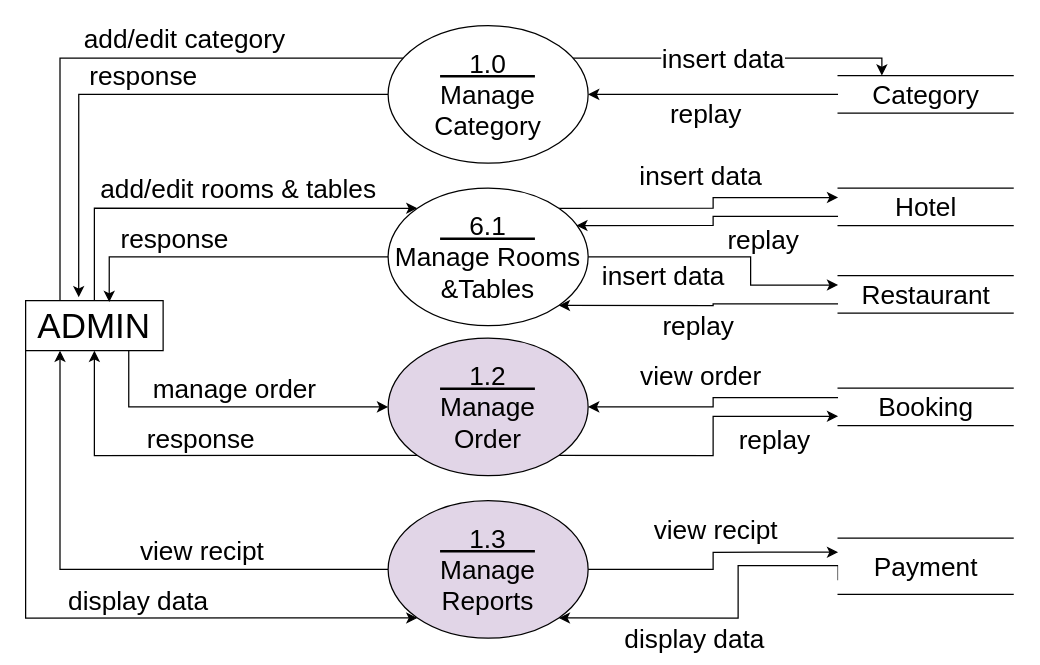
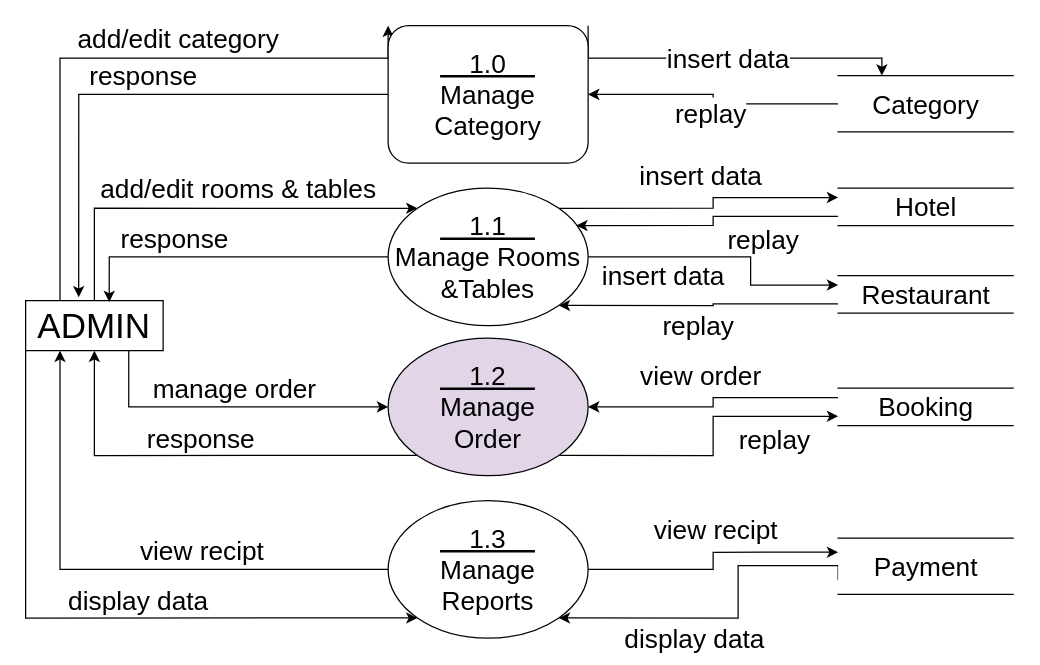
  <mxCell id="0" />
  <mxCell id="1" parent="0" />
  <mxCell id="2" value="add/edit category" style="edgeStyle=orthogonalEdgeStyle;rounded=0;orthogonalLoop=1;jettySize=auto;html=1;exitX=0.25;exitY=0;exitDx=0;exitDy=0;entryX=0;entryY=0;entryDx=0;entryDy=0;fontSize=21;" parent="1" source="5" target="8" edge="1"><mxGeometry x="0.195" y="16" relative="1" as="geometry"><Array as="points"><mxPoint x="47" y="46" /></Array><mxPoint as="offset" /></mxGeometry></mxCell>
  <mxCell id="3" value="add/edit rooms &amp;amp; tables" style="edgeStyle=orthogonalEdgeStyle;rounded=0;orthogonalLoop=1;jettySize=auto;html=1;exitX=0.5;exitY=0;exitDx=0;exitDy=0;entryX=0;entryY=0;entryDx=0;entryDy=0;fontSize=21;" parent="1" source="5" target="12" edge="1"><mxGeometry x="0.138" y="16" relative="1" as="geometry"><mxPoint as="offset" /></mxGeometry></mxCell>
  <mxCell id="4" value="display data" style="edgeStyle=orthogonalEdgeStyle;rounded=0;orthogonalLoop=1;jettySize=auto;html=1;exitX=0;exitY=1;exitDx=0;exitDy=0;entryX=0;entryY=1;entryDx=0;entryDy=0;fontSize=21;" parent="1" source="5" target="19" edge="1"><mxGeometry x="0.153" y="14" relative="1" as="geometry"><Array as="points"><mxPoint x="20" y="494" /></Array><mxPoint as="offset" /></mxGeometry></mxCell>
  <mxCell id="5" value="ADMIN" style="rounded=0;whiteSpace=wrap;html=1;fontSize=28;" parent="1" vertex="1"><mxGeometry x="20" y="240" width="110" height="40" as="geometry" /></mxCell>
  <mxCell id="6" value="response" style="edgeStyle=orthogonalEdgeStyle;rounded=0;orthogonalLoop=1;jettySize=auto;html=1;exitX=0;exitY=0.5;exitDx=0;exitDy=0;entryX=0.386;entryY=-0.068;entryDx=0;entryDy=0;entryPerimeter=0;fontSize=21;" parent="1" source="8" target="5" edge="1"><mxGeometry x="-0.049" y="-15" relative="1" as="geometry"><mxPoint x="-1" as="offset" /></mxGeometry></mxCell>
  <mxCell id="7" value="insert data" style="edgeStyle=orthogonalEdgeStyle;rounded=0;orthogonalLoop=1;jettySize=auto;html=1;exitX=1;exitY=0;exitDx=0;exitDy=0;entryX=0.25;entryY=0;entryDx=0;entryDy=0;fontSize=21;" parent="1" source="8" target="27" edge="1"><mxGeometry relative="1" as="geometry"><Array as="points"><mxPoint x="705" y="46" /></Array></mxGeometry></mxCell>
- <mxCell id="8" value="&lt;span style=&quot;font-size: 21px;&quot;&gt;&lt;u&gt;&amp;nbsp; &amp;nbsp; 1.0&amp;nbsp; &amp;nbsp;&amp;nbsp;&lt;/u&gt;&lt;br style=&quot;font-size: 21px;&quot;&gt;Manage Category&lt;br style=&quot;font-size: 21px;&quot;&gt;&lt;/span&gt;" style="ellipse;whiteSpace=wrap;html=1;fontSize=21;fontStyle=0" parent="1" vertex="1"><mxGeometry x="310" y="20" width="160" height="110" as="geometry" /></mxCell>
+ <mxCell id="8" value="&lt;span style=&quot;font-size: 21px;&quot;&gt;&lt;u&gt;&amp;nbsp; &amp;nbsp; 1.0&amp;nbsp; &amp;nbsp;&amp;nbsp;&lt;/u&gt;&lt;br style=&quot;font-size: 21px;&quot;&gt;Manage Category&lt;br style=&quot;font-size: 21px;&quot;&gt;&lt;/span&gt;" style="whiteSpace=wrap;html=1;fontSize=21;fontStyle=0;rounded=1;" parent="1" vertex="1"><mxGeometry x="310" y="20" width="160" height="110" as="geometry" /></mxCell>
  <mxCell id="9" value="response" style="edgeStyle=orthogonalEdgeStyle;rounded=0;orthogonalLoop=1;jettySize=auto;html=1;exitX=0;exitY=0.5;exitDx=0;exitDy=0;entryX=0.608;entryY=0.026;entryDx=0;entryDy=0;entryPerimeter=0;fontSize=21;" parent="1" source="12" target="5" edge="1"><mxGeometry x="0.312" y="-15" relative="1" as="geometry"><mxPoint x="-1" as="offset" /></mxGeometry></mxCell>
  <mxCell id="10" value="insert data" style="edgeStyle=orthogonalEdgeStyle;rounded=0;orthogonalLoop=1;jettySize=auto;html=1;exitX=1;exitY=0;exitDx=0;exitDy=0;entryX=0;entryY=0.25;entryDx=0;entryDy=0;fontSize=21;" parent="1" source="12" target="23" edge="1"><mxGeometry x="0.138" y="20" relative="1" as="geometry"><mxPoint x="-10" y="2" as="offset" /></mxGeometry></mxCell>
  <mxCell id="11" value="insert data" style="edgeStyle=orthogonalEdgeStyle;rounded=0;orthogonalLoop=1;jettySize=auto;html=1;exitX=1;exitY=0.5;exitDx=0;exitDy=0;entryX=0;entryY=0.25;entryDx=0;entryDy=0;fontSize=21;" parent="1" source="12" target="25" edge="1"><mxGeometry x="-0.461" y="-15" relative="1" as="geometry"><Array as="points"><mxPoint x="600" y="205" /><mxPoint x="600" y="228" /></Array><mxPoint as="offset" /></mxGeometry></mxCell>
- <mxCell id="12" value="&lt;span style=&quot;font-size: 21px;&quot;&gt;&lt;u&gt;&amp;nbsp; &amp;nbsp; 6.1&amp;nbsp; &amp;nbsp;&amp;nbsp;&lt;/u&gt;&lt;br style=&quot;font-size: 21px;&quot;&gt;Manage Rooms &amp;amp;Tables&lt;br style=&quot;font-size: 21px;&quot;&gt;&lt;/span&gt;" style="ellipse;whiteSpace=wrap;html=1;fontSize=21;fontStyle=0" parent="1" vertex="1"><mxGeometry x="310" y="150" width="160" height="110" as="geometry" /></mxCell>
+ <mxCell id="12" value="&lt;span style=&quot;font-size: 21px;&quot;&gt;&lt;u&gt;&amp;nbsp; &amp;nbsp; 1.1&amp;nbsp; &amp;nbsp;&amp;nbsp;&lt;/u&gt;&lt;br style=&quot;font-size: 21px;&quot;&gt;Manage Rooms &amp;amp;Tables&lt;br style=&quot;font-size: 21px;&quot;&gt;&lt;/span&gt;" style="ellipse;whiteSpace=wrap;html=1;fontSize=21;fontStyle=0" parent="1" vertex="1"><mxGeometry x="310" y="150" width="160" height="110" as="geometry" /></mxCell>
  <mxCell id="13" value="manage order" style="edgeStyle=orthogonalEdgeStyle;rounded=0;orthogonalLoop=1;jettySize=auto;html=1;exitX=0.75;exitY=1;exitDx=0;exitDy=0;entryX=0;entryY=0.5;entryDx=0;entryDy=0;fontSize=21;" parent="1" source="5" target="16" edge="1"><mxGeometry x="0.022" y="15" relative="1" as="geometry"><mxPoint as="offset" /></mxGeometry></mxCell>
  <mxCell id="14" value="response" style="edgeStyle=orthogonalEdgeStyle;rounded=0;orthogonalLoop=1;jettySize=auto;html=1;exitX=0;exitY=1;exitDx=0;exitDy=0;entryX=0.5;entryY=1;entryDx=0;entryDy=0;fontSize=21;" parent="1" source="16" target="5" edge="1"><mxGeometry x="0.013" y="-14" relative="1" as="geometry"><mxPoint as="offset" /></mxGeometry></mxCell>
  <mxCell id="15" value="replay" style="edgeStyle=orthogonalEdgeStyle;rounded=0;orthogonalLoop=1;jettySize=auto;html=1;exitX=1;exitY=1;exitDx=0;exitDy=0;entryX=0;entryY=0.75;entryDx=0;entryDy=0;fontSize=21;" parent="1" source="16" target="21" edge="1"><mxGeometry x="0.607" y="-18" relative="1" as="geometry"><mxPoint x="-1" as="offset" /></mxGeometry></mxCell>
  <mxCell id="16" value="&lt;span style=&quot;font-size: 21px;&quot;&gt;&lt;u&gt;&amp;nbsp; &amp;nbsp; 1.2&amp;nbsp; &amp;nbsp;&amp;nbsp;&lt;/u&gt;&lt;br style=&quot;font-size: 21px;&quot;&gt;Manage &lt;br&gt;Order&lt;br style=&quot;font-size: 21px;&quot;&gt;&lt;/span&gt;" style="ellipse;whiteSpace=wrap;html=1;fontSize=21;fontStyle=0;fillColor=#e1d5e7;" parent="1" vertex="1"><mxGeometry x="310" y="270" width="160" height="110" as="geometry" /></mxCell>
  <mxCell id="17" value="view recipt" style="edgeStyle=orthogonalEdgeStyle;rounded=0;orthogonalLoop=1;jettySize=auto;html=1;exitX=0;exitY=0.5;exitDx=0;exitDy=0;entryX=0.25;entryY=1;entryDx=0;entryDy=0;fontSize=21;" parent="1" source="19" target="5" edge="1"><mxGeometry x="-0.314" y="-15" relative="1" as="geometry"><mxPoint x="1" as="offset" /></mxGeometry></mxCell>
  <mxCell id="18" value="view recipt" style="edgeStyle=orthogonalEdgeStyle;rounded=0;orthogonalLoop=1;jettySize=auto;html=1;exitX=1;exitY=0.5;exitDx=0;exitDy=0;entryX=0;entryY=0.25;entryDx=0;entryDy=0;fontSize=21;" parent="1" source="19" target="29" edge="1"><mxGeometry x="0.081" y="18" relative="1" as="geometry"><mxPoint as="offset" /></mxGeometry></mxCell>
- <mxCell id="19" value="&lt;span style=&quot;font-size: 21px;&quot;&gt;&lt;u&gt;&amp;nbsp; &amp;nbsp; 1.3&amp;nbsp; &amp;nbsp;&amp;nbsp;&lt;/u&gt;&lt;br style=&quot;font-size: 21px;&quot;&gt;Manage &lt;br&gt;Reports&lt;br style=&quot;font-size: 21px;&quot;&gt;&lt;/span&gt;" style="ellipse;whiteSpace=wrap;html=1;fontSize=21;fontStyle=0;fillColor=#e1d5e7;" parent="1" vertex="1"><mxGeometry x="310" y="400" width="160" height="110" as="geometry" /></mxCell>
+ <mxCell id="19" value="&lt;span style=&quot;font-size: 21px;&quot;&gt;&lt;u&gt;&amp;nbsp; &amp;nbsp; 1.3&amp;nbsp; &amp;nbsp;&amp;nbsp;&lt;/u&gt;&lt;br style=&quot;font-size: 21px;&quot;&gt;Manage &lt;br&gt;Reports&lt;br style=&quot;font-size: 21px;&quot;&gt;&lt;/span&gt;" style="ellipse;whiteSpace=wrap;html=1;fontSize=21;fontStyle=0" parent="1" vertex="1"><mxGeometry x="310" y="400" width="160" height="110" as="geometry" /></mxCell>
  <mxCell id="20" value="view order" style="edgeStyle=orthogonalEdgeStyle;rounded=0;orthogonalLoop=1;jettySize=auto;html=1;exitX=0;exitY=0.25;exitDx=0;exitDy=0;entryX=1;entryY=0.5;entryDx=0;entryDy=0;fontSize=21;" parent="1" source="21" target="16" edge="1"><mxGeometry x="-0.037" y="-20" relative="1" as="geometry"><mxPoint x="10" y="-18" as="offset" /></mxGeometry></mxCell>
  <mxCell id="21" value="Booking" style="html=1;dashed=0;whitespace=wrap;shape=partialRectangle;right=0;left=0;fontSize=21;" parent="1" vertex="1"><mxGeometry x="670" y="310" width="140" height="30" as="geometry" /></mxCell>
  <mxCell id="22" value="replay" style="edgeStyle=orthogonalEdgeStyle;rounded=0;orthogonalLoop=1;jettySize=auto;html=1;exitX=0;exitY=0.75;exitDx=0;exitDy=0;entryX=0.941;entryY=0.272;entryDx=0;entryDy=0;entryPerimeter=0;fontSize=21;" parent="1" source="23" target="12" edge="1"><mxGeometry x="-0.447" y="18" relative="1" as="geometry"><mxPoint as="offset" /></mxGeometry></mxCell>
  <mxCell id="23" value="Hotel" style="html=1;dashed=0;whitespace=wrap;shape=partialRectangle;right=0;left=0;fontSize=21;" parent="1" vertex="1"><mxGeometry x="670" y="150" width="140" height="30" as="geometry" /></mxCell>
  <mxCell id="24" value="replay" style="edgeStyle=orthogonalEdgeStyle;rounded=0;orthogonalLoop=1;jettySize=auto;html=1;exitX=0;exitY=0.75;exitDx=0;exitDy=0;entryX=1;entryY=1;entryDx=0;entryDy=0;fontSize=21;" parent="1" source="25" target="12" edge="1"><mxGeometry x="-0.008" y="16" relative="1" as="geometry"><mxPoint x="-1" as="offset" /></mxGeometry></mxCell>
  <mxCell id="25" value="Restaurant" style="html=1;dashed=0;whitespace=wrap;shape=partialRectangle;right=0;left=0;fontSize=21;" parent="1" vertex="1"><mxGeometry x="670" y="220" width="140" height="30" as="geometry" /></mxCell>
  <mxCell id="26" value="replay" style="edgeStyle=orthogonalEdgeStyle;rounded=0;orthogonalLoop=1;jettySize=auto;html=1;exitX=0;exitY=0.5;exitDx=0;exitDy=0;entryX=1;entryY=0.5;entryDx=0;entryDy=0;fontSize=21;" parent="1" source="27" target="8" edge="1"><mxGeometry x="0.047" y="15" relative="1" as="geometry"><mxPoint x="-1" as="offset" /></mxGeometry></mxCell>
- <mxCell id="27" value="Category" style="html=1;dashed=0;whitespace=wrap;shape=partialRectangle;right=0;left=0;fontSize=21;" parent="1" vertex="1"><mxGeometry x="670" y="60" width="140" height="30" as="geometry" /></mxCell>
+ <mxCell id="27" value="Category" style="html=1;dashed=0;whitespace=wrap;shape=partialRectangle;right=0;left=0;fontSize=21;" parent="1" vertex="1"><mxGeometry x="670" y="60" width="140" height="45" as="geometry" /></mxCell>
  <mxCell id="28" value="display data" style="edgeStyle=orthogonalEdgeStyle;rounded=0;orthogonalLoop=1;jettySize=auto;html=1;exitX=0;exitY=0.75;exitDx=0;exitDy=0;entryX=1;entryY=1;entryDx=0;entryDy=0;fontSize=21;" parent="1" source="29" target="19" edge="1"><mxGeometry x="0.22" y="16" relative="1" as="geometry"><Array as="points"><mxPoint x="590" y="452" /><mxPoint x="590" y="494" /></Array><mxPoint as="offset" /></mxGeometry></mxCell>
  <mxCell id="29" value="Payment" style="html=1;dashed=0;whitespace=wrap;shape=partialRectangle;right=0;left=0;fontSize=21;" parent="1" vertex="1"><mxGeometry x="670" y="430" width="140" height="45" as="geometry" /></mxCell>
